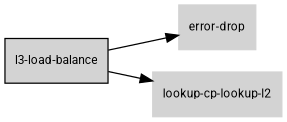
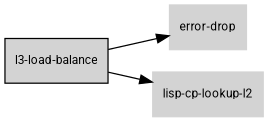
  digraph {
    fontname=Roboto
    rankdir=LR
    node [color=lightgray fillcolor=lightgray fontcolor=black fontname=Roboto fontsize=10 shape=box style=filled]
    edge [fontname=Roboto fontsize=8]
    n1 [color=black label="l3-load-balance"]
    "error-drop"
-   "lisp-cp-lookup-l2" [label="lookup-cp-lookup-l2"]
+   "lisp-cp-lookup-l2"
    n1 -> "error-drop"
    n1 -> "lisp-cp-lookup-l2"
  }
